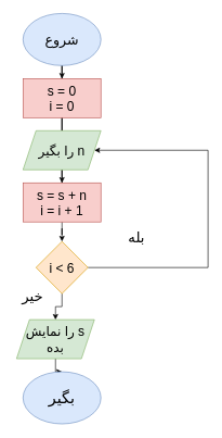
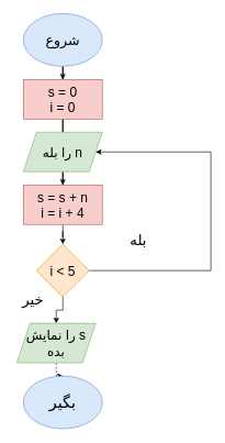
  <mxCell id="0" />
  <mxCell id="1" parent="0" />
  <mxCell id="2" value="" style="edgeStyle=orthogonalEdgeStyle;rounded=0;orthogonalLoop=1;jettySize=auto;html=1;" edge="1" parent="1" source="3" target="5"><mxGeometry relative="1" as="geometry" /></mxCell>
  <mxCell id="3" value="&lt;font style=&quot;font-size: 21px;&quot;&gt;شروع&lt;/font&gt;" style="ellipse;whiteSpace=wrap;html=1;fillColor=#dae8fc;strokeColor=#6c8ebf;" vertex="1" parent="1"><mxGeometry x="35" width="120" height="80" as="geometry" y="20" /></mxCell>
  <mxCell id="4" value="" style="edgeStyle=orthogonalEdgeStyle;rounded=0;orthogonalLoop=1;jettySize=auto;html=1;endArrow=none;" edge="1" parent="1" source="5" target="7"><mxGeometry relative="1" as="geometry" /></mxCell>
  <mxCell id="5" value="&lt;font style=&quot;font-size: 20px;&quot;&gt;s = 0&lt;br&gt;i = 0&lt;/font&gt;" style="rounded=0;whiteSpace=wrap;html=1;fillColor=#f8cecc;strokeColor=#b85450;" vertex="1" parent="1"><mxGeometry x="35" y="120" width="120" height="60" as="geometry" /></mxCell>
  <mxCell id="6" value="" style="edgeStyle=orthogonalEdgeStyle;rounded=0;orthogonalLoop=1;jettySize=auto;html=1;" edge="1" parent="1" source="7" target="9"><mxGeometry relative="1" as="geometry" /></mxCell>
- <mxCell id="7" value="&lt;div style=&quot;direction: rtl;&quot;&gt;&lt;span style=&quot;background-color: initial;&quot;&gt;&lt;font style=&quot;font-size: 20px;&quot;&gt;n را بگیر&lt;/font&gt;&lt;/span&gt;&lt;/div&gt;" style="shape=parallelogram;perimeter=parallelogramPerimeter;whiteSpace=wrap;html=1;fixedSize=1;fillColor=#d5e8d4;strokeColor=#82b366;" vertex="1" parent="1"><mxGeometry x="35" y="200" width="120" height="60" as="geometry" /></mxCell>
+ <mxCell id="7" value="&lt;div style=&quot;direction: rtl;&quot;&gt;&lt;span style=&quot;background-color: initial;&quot;&gt;&lt;font style=&quot;font-size: 20px;&quot;&gt;n را بله&lt;/font&gt;&lt;/span&gt;&lt;/div&gt;" style="shape=parallelogram;perimeter=parallelogramPerimeter;whiteSpace=wrap;html=1;fixedSize=1;fillColor=#d5e8d4;strokeColor=#82b366;" vertex="1" parent="1"><mxGeometry x="35" y="200" width="120" height="60" as="geometry" /></mxCell>
  <mxCell id="8" value="" style="edgeStyle=orthogonalEdgeStyle;rounded=0;orthogonalLoop=1;jettySize=auto;html=1;" edge="1" parent="1" source="9" target="12"><mxGeometry relative="1" as="geometry" /></mxCell>
- <mxCell id="9" value="&lt;font style=&quot;font-size: 20px;&quot;&gt;s = s + n&lt;br&gt;i = i + 1&lt;/font&gt;" style="rounded=0;whiteSpace=wrap;html=1;fillColor=#f8cecc;strokeColor=#b85450;" vertex="1" parent="1"><mxGeometry x="35" y="280" width="120" height="60" as="geometry" /></mxCell>
+ <mxCell id="9" value="&lt;font style=&quot;font-size: 20px;&quot;&gt;s = s + n&lt;br&gt;i = i + 4&lt;/font&gt;" style="rounded=0;whiteSpace=wrap;html=1;fillColor=#f8cecc;strokeColor=#b85450;" vertex="1" parent="1"><mxGeometry x="35" y="280" width="120" height="60" as="geometry" /></mxCell>
  <mxCell id="10" style="edgeStyle=orthogonalEdgeStyle;rounded=0;orthogonalLoop=1;jettySize=auto;html=1;entryX=1;entryY=0.5;entryDx=0;entryDy=0;" edge="1" parent="1" source="12" target="7"><mxGeometry relative="1" as="geometry"><Array as="points"><mxPoint x="320" y="410" /><mxPoint x="320" y="230" /></Array></mxGeometry></mxCell>
  <mxCell id="11" value="" style="edgeStyle=orthogonalEdgeStyle;rounded=0;orthogonalLoop=1;jettySize=auto;html=1;" edge="1" parent="1" source="12" target="15"><mxGeometry relative="1" as="geometry" /></mxCell>
- <mxCell id="12" value="&lt;font style=&quot;font-size: 20px;&quot;&gt;i &amp;lt; 6&lt;/font&gt;" style="rhombus;whiteSpace=wrap;html=1;fillColor=#ffe6cc;strokeColor=#d79b00;" vertex="1" parent="1"><mxGeometry x="55" y="370" width="80" height="80" as="geometry" /></mxCell>
+ <mxCell id="12" value="&lt;font style=&quot;font-size: 20px;&quot;&gt;i &amp;lt; 5&lt;/font&gt;" style="rhombus;whiteSpace=wrap;html=1;fillColor=#ffe6cc;strokeColor=#d79b00;" vertex="1" parent="1"><mxGeometry x="55" y="370" width="80" height="80" as="geometry" /></mxCell>
  <mxCell id="13" value="&lt;font style=&quot;font-size: 22px;&quot;&gt;بله&lt;/font&gt;" style="text;html=1;strokeColor=none;fillColor=none;align=center;verticalAlign=middle;whiteSpace=wrap;rounded=0;" vertex="1" parent="1"><mxGeometry x="180" y="350" width="60" height="30" as="geometry" /></mxCell>
- <mxCell id="14" value="" style="edgeStyle=orthogonalEdgeStyle;rounded=0;orthogonalLoop=1;jettySize=auto;html=1;" edge="1" parent="1" source="15" target="16"><mxGeometry relative="1" as="geometry" /></mxCell>
+ <mxCell id="14" value="" style="edgeStyle=orthogonalEdgeStyle;rounded=0;orthogonalLoop=1;jettySize=auto;html=1;dashed=1;" edge="1" parent="1" source="15" target="16"><mxGeometry relative="1" as="geometry" /></mxCell>
  <mxCell id="15" value="&lt;div style=&quot;direction: rtl;&quot;&gt;&lt;span style=&quot;background-color: initial;&quot;&gt;&lt;font style=&quot;font-size: 20px;&quot;&gt;s را نمایش بده&lt;/font&gt;&lt;/span&gt;&lt;/div&gt;" style="shape=parallelogram;perimeter=parallelogramPerimeter;whiteSpace=wrap;html=1;fixedSize=1;fillColor=#d5e8d4;strokeColor=#82b366;" vertex="1" parent="1"><mxGeometry x="25" y="490" width="120" height="60" as="geometry" /></mxCell>
  <mxCell id="16" value="&lt;font style=&quot;font-size: 24px;&quot;&gt;بگیر&lt;/font&gt;" style="ellipse;whiteSpace=wrap;html=1;fillColor=#dae8fc;strokeColor=#6c8ebf;" vertex="1" parent="1"><mxGeometry x="35" y="570" width="120" height="80" as="geometry" /></mxCell>
  <mxCell id="17" value="&lt;span style=&quot;font-size: 22px;&quot;&gt;خیر&lt;/span&gt;" style="text;html=1;strokeColor=none;fillColor=none;align=center;verticalAlign=middle;whiteSpace=wrap;rounded=0;" vertex="1" parent="1"><mxGeometry x="20" y="440" width="60" height="30" as="geometry" /></mxCell>
